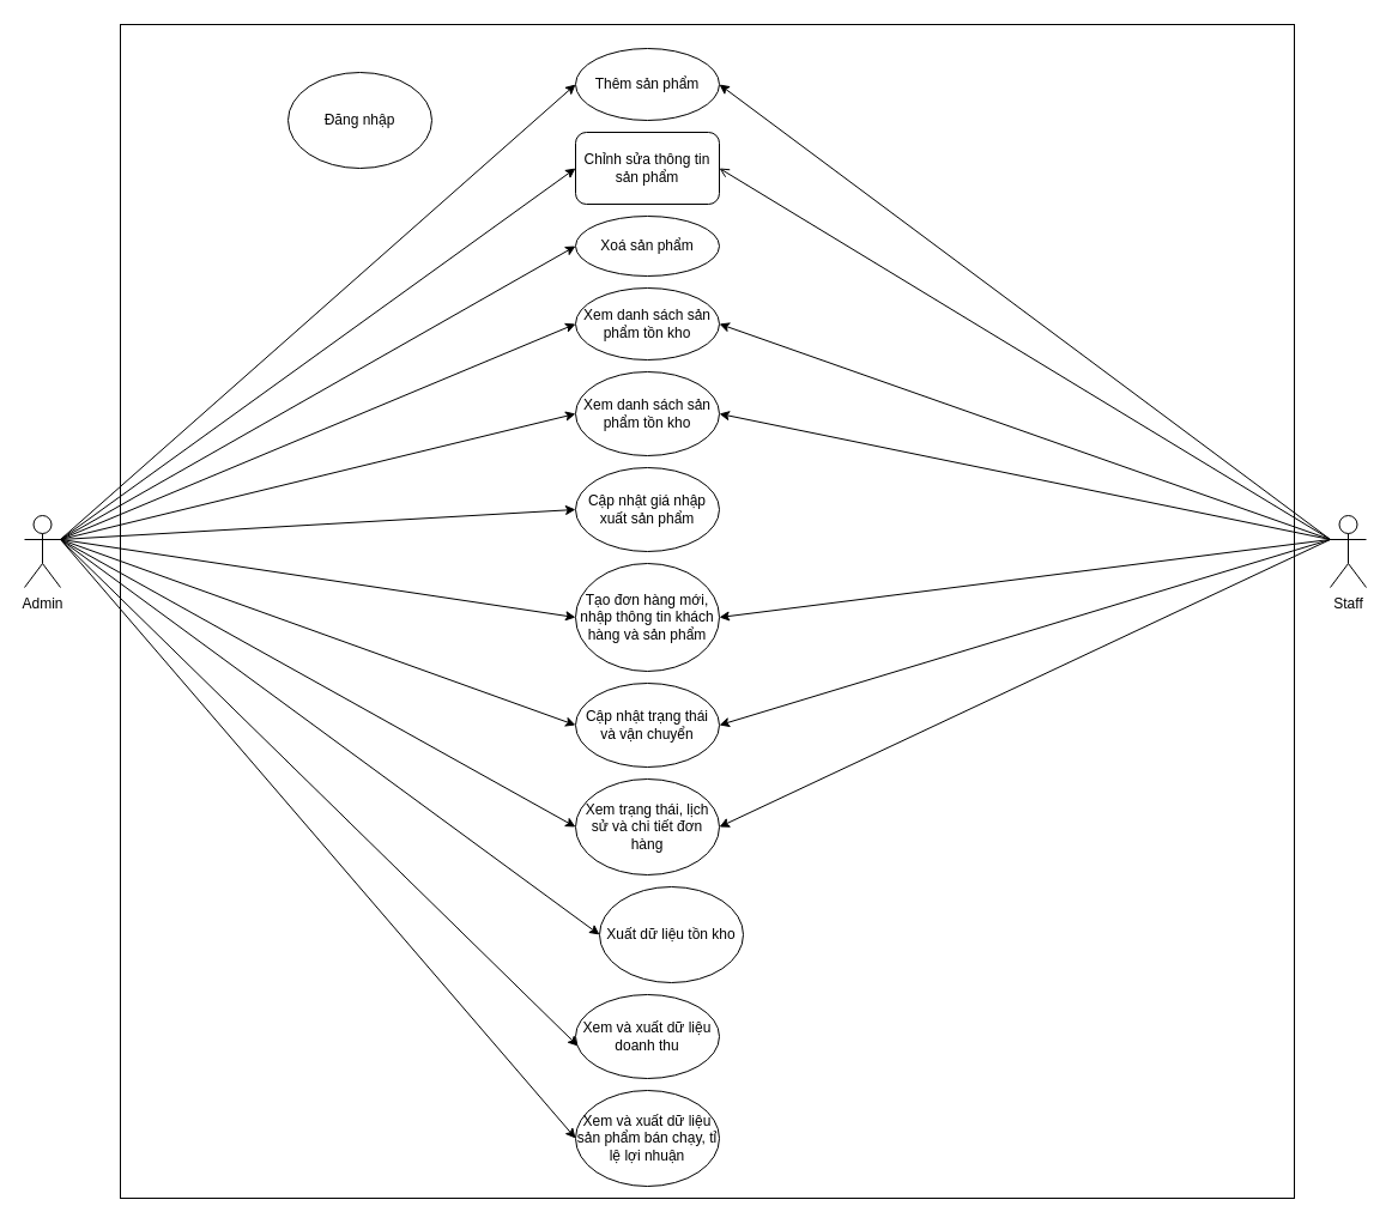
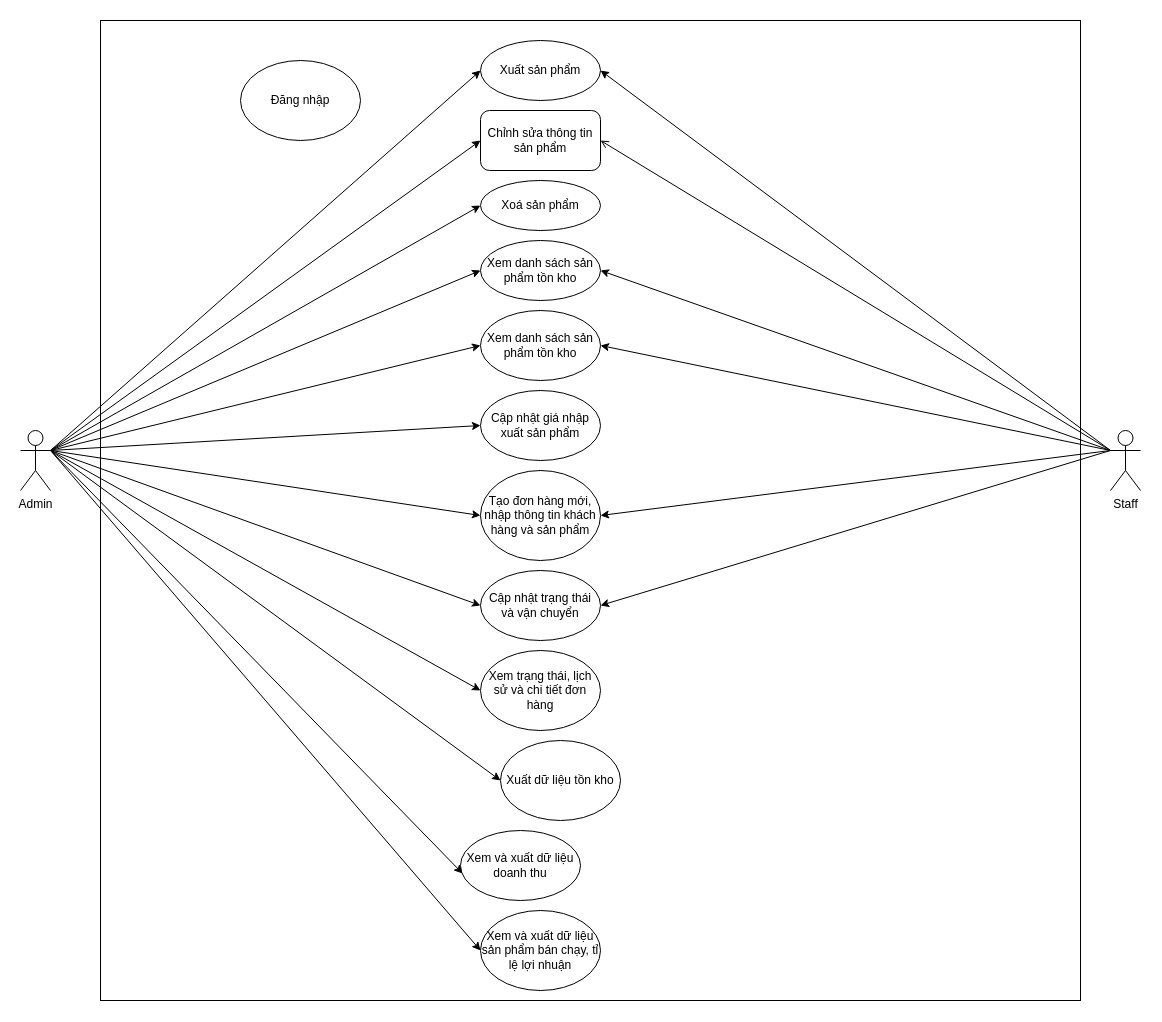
  <mxCell id="0" />
  <mxCell id="1" parent="0" />
  <mxCell id="2" value="" style="whiteSpace=wrap;html=1;aspect=fixed;" vertex="1" parent="1"><mxGeometry x="100" y="20" width="980" height="980" as="geometry" /></mxCell>
  <mxCell id="3" value="Admin" style="shape=umlActor;verticalLabelPosition=bottom;verticalAlign=top;html=1;outlineConnect=0;" vertex="1" parent="1"><mxGeometry x="20" y="430" width="30" height="60" as="geometry" /></mxCell>
  <mxCell id="4" value="Staff" style="shape=umlActor;verticalLabelPosition=bottom;verticalAlign=top;html=1;outlineConnect=0;" vertex="1" parent="1"><mxGeometry x="1110" y="430" width="30" height="60" as="geometry" /></mxCell>
  <mxCell id="5" value="Đăng nhập" style="ellipse;whiteSpace=wrap;html=1;" vertex="1" parent="1"><mxGeometry x="240" y="60" width="120" height="80" as="geometry" /></mxCell>
- <mxCell id="6" value="Thêm sản phẩm" style="ellipse;whiteSpace=wrap;html=1;" vertex="1" parent="1"><mxGeometry x="480" y="40" width="120" height="60" as="geometry" /></mxCell>
+ <mxCell id="6" value="Xuất sản phẩm" style="ellipse;whiteSpace=wrap;html=1;" vertex="1" parent="1"><mxGeometry x="480" y="40" width="120" height="60" as="geometry" /></mxCell>
  <mxCell id="7" value="" style="endArrow=classic;html=1;rounded=0;exitX=1;exitY=0.333;exitDx=0;exitDy=0;exitPerimeter=0;entryX=0;entryY=0.5;entryDx=0;entryDy=0;" edge="1" parent="1" source="3" target="6"><mxGeometry width="50" height="50" relative="1" as="geometry"><mxPoint x="620" y="570" as="sourcePoint" /><mxPoint x="670" y="520" as="targetPoint" /></mxGeometry></mxCell>
  <mxCell id="8" value="Chỉnh sửa thông tin sản phẩm" style="whiteSpace=wrap;html=1;rounded=1;" vertex="1" parent="1"><mxGeometry x="480" y="110" width="120" height="60" as="geometry" /></mxCell>
  <mxCell id="9" value="" style="endArrow=classic;html=1;rounded=0;exitX=1;exitY=0.333;exitDx=0;exitDy=0;exitPerimeter=0;entryX=0;entryY=0.5;entryDx=0;entryDy=0;" edge="1" parent="1" source="3" target="8"><mxGeometry width="50" height="50" relative="1" as="geometry"><mxPoint x="90" y="490" as="sourcePoint" /><mxPoint x="140" y="440" as="targetPoint" /></mxGeometry></mxCell>
  <mxCell id="10" value="" style="endArrow=classic;html=1;rounded=0;exitX=0;exitY=0.333;exitDx=0;exitDy=0;exitPerimeter=0;entryX=1;entryY=0.5;entryDx=0;entryDy=0;" edge="1" parent="1" source="4" target="6"><mxGeometry width="50" height="50" relative="1" as="geometry"><mxPoint x="1070" y="350" as="sourcePoint" /><mxPoint x="1120" y="300" as="targetPoint" /></mxGeometry></mxCell>
  <mxCell id="11" value="" style="endArrow=open;html=1;rounded=0;exitX=0;exitY=0.333;exitDx=0;exitDy=0;exitPerimeter=0;entryX=1;entryY=0.5;entryDx=0;entryDy=0;" edge="1" parent="1" source="4" target="8"><mxGeometry width="50" height="50" relative="1" as="geometry"><mxPoint x="1120" y="460" as="sourcePoint" /><mxPoint x="610" y="90" as="targetPoint" /></mxGeometry></mxCell>
  <mxCell id="12" value="Xoá sản phẩm" style="ellipse;whiteSpace=wrap;html=1;" vertex="1" parent="1"><mxGeometry x="480" y="180" width="120" height="50" as="geometry" /></mxCell>
  <mxCell id="13" value="" style="endArrow=classic;html=1;rounded=0;exitX=1;exitY=0.333;exitDx=0;exitDy=0;exitPerimeter=0;entryX=0;entryY=0.5;entryDx=0;entryDy=0;" edge="1" parent="1" source="3" target="12"><mxGeometry width="50" height="50" relative="1" as="geometry"><mxPoint x="60" y="460" as="sourcePoint" /><mxPoint x="490" y="180" as="targetPoint" /></mxGeometry></mxCell>
  <mxCell id="14" value="Xem danh sách sản phẩm tồn kho" style="ellipse;whiteSpace=wrap;html=1;" vertex="1" parent="1"><mxGeometry x="480" y="240" width="120" height="60" as="geometry" /></mxCell>
  <mxCell id="15" value="" style="endArrow=classic;html=1;rounded=0;exitX=1;exitY=0.333;exitDx=0;exitDy=0;exitPerimeter=0;entryX=0;entryY=0.5;entryDx=0;entryDy=0;" edge="1" parent="1" source="3" target="14"><mxGeometry width="50" height="50" relative="1" as="geometry"><mxPoint x="60" y="460" as="sourcePoint" /><mxPoint x="490" y="270" as="targetPoint" /></mxGeometry></mxCell>
  <mxCell id="16" value="" style="endArrow=classic;html=1;rounded=0;exitX=0;exitY=0.333;exitDx=0;exitDy=0;exitPerimeter=0;entryX=1;entryY=0.5;entryDx=0;entryDy=0;" edge="1" parent="1" source="4" target="14"><mxGeometry width="50" height="50" relative="1" as="geometry"><mxPoint x="1120" y="460" as="sourcePoint" /><mxPoint x="610" y="180" as="targetPoint" /></mxGeometry></mxCell>
  <mxCell id="17" value="Xem danh sách sản phẩm tồn kho" style="ellipse;whiteSpace=wrap;html=1;" vertex="1" parent="1"><mxGeometry x="480" y="310" width="120" height="70" as="geometry" /></mxCell>
  <mxCell id="18" value="" style="endArrow=classic;html=1;rounded=0;entryX=0;entryY=0.5;entryDx=0;entryDy=0;exitX=1;exitY=0.333;exitDx=0;exitDy=0;exitPerimeter=0;" edge="1" parent="1" source="3" target="17"><mxGeometry width="50" height="50" relative="1" as="geometry"><mxPoint x="50" y="450" as="sourcePoint" /><mxPoint x="490" y="360" as="targetPoint" /></mxGeometry></mxCell>
  <mxCell id="19" value="" style="endArrow=classic;html=1;rounded=0;exitX=0;exitY=0.333;exitDx=0;exitDy=0;exitPerimeter=0;entryX=1;entryY=0.5;entryDx=0;entryDy=0;" edge="1" parent="1" source="4" target="17"><mxGeometry width="50" height="50" relative="1" as="geometry"><mxPoint x="1120" y="460" as="sourcePoint" /><mxPoint x="610" y="360" as="targetPoint" /></mxGeometry></mxCell>
  <mxCell id="20" value="Cập nhật giá nhập xuất sản phẩm" style="ellipse;whiteSpace=wrap;html=1;" vertex="1" parent="1"><mxGeometry x="480" y="390" width="120" height="70" as="geometry" /></mxCell>
  <mxCell id="21" value="" style="endArrow=classic;html=1;rounded=0;entryX=0;entryY=0.5;entryDx=0;entryDy=0;exitX=1;exitY=0.333;exitDx=0;exitDy=0;exitPerimeter=0;" edge="1" parent="1" source="3" target="20"><mxGeometry width="50" height="50" relative="1" as="geometry"><mxPoint x="60" y="460" as="sourcePoint" /><mxPoint x="490" y="355" as="targetPoint" /></mxGeometry></mxCell>
  <mxCell id="22" value="Tạo đơn hàng mới, nhập thông tin khách hàng và sản phẩm" style="ellipse;whiteSpace=wrap;html=1;" vertex="1" parent="1"><mxGeometry x="480" y="470" width="120" height="90" as="geometry" /></mxCell>
  <mxCell id="23" value="" style="endArrow=classic;html=1;rounded=0;entryX=0;entryY=0.5;entryDx=0;entryDy=0;exitX=1;exitY=0.333;exitDx=0;exitDy=0;exitPerimeter=0;" edge="1" parent="1" source="3" target="22"><mxGeometry width="50" height="50" relative="1" as="geometry"><mxPoint x="60" y="460" as="sourcePoint" /><mxPoint x="490" y="435" as="targetPoint" /></mxGeometry></mxCell>
  <mxCell id="24" value="" style="endArrow=classic;html=1;rounded=0;entryX=1;entryY=0.5;entryDx=0;entryDy=0;exitX=0;exitY=0.333;exitDx=0;exitDy=0;exitPerimeter=0;" edge="1" parent="1" source="4" target="22"><mxGeometry width="50" height="50" relative="1" as="geometry"><mxPoint x="1110" y="450" as="sourcePoint" /><mxPoint x="610" y="355" as="targetPoint" /></mxGeometry></mxCell>
  <mxCell id="25" value="Cập nhật trạng thái và vận chuyển" style="ellipse;whiteSpace=wrap;html=1;" vertex="1" parent="1"><mxGeometry x="480" y="570" width="120" height="70" as="geometry" /></mxCell>
  <mxCell id="26" value="" style="endArrow=classic;html=1;rounded=0;entryX=0;entryY=0.5;entryDx=0;entryDy=0;exitX=1;exitY=0.333;exitDx=0;exitDy=0;exitPerimeter=0;" edge="1" parent="1" source="3" target="25"><mxGeometry width="50" height="50" relative="1" as="geometry"><mxPoint x="60" y="460" as="sourcePoint" /><mxPoint x="490" y="525" as="targetPoint" /></mxGeometry></mxCell>
  <mxCell id="27" value="" style="endArrow=classic;html=1;rounded=0;entryX=1;entryY=0.5;entryDx=0;entryDy=0;exitX=0;exitY=0.333;exitDx=0;exitDy=0;exitPerimeter=0;" edge="1" parent="1" source="4" target="25"><mxGeometry width="50" height="50" relative="1" as="geometry"><mxPoint x="1120" y="460" as="sourcePoint" /><mxPoint x="610" y="525" as="targetPoint" /></mxGeometry></mxCell>
  <mxCell id="28" value="Xem trạng thái, lịch sử và chi tiết đơn hàng" style="ellipse;whiteSpace=wrap;html=1;" vertex="1" parent="1"><mxGeometry x="480" y="650" width="120" height="80" as="geometry" /></mxCell>
  <mxCell id="29" value="" style="endArrow=classic;html=1;rounded=0;entryX=0;entryY=0.5;entryDx=0;entryDy=0;exitX=1;exitY=0.333;exitDx=0;exitDy=0;exitPerimeter=0;" edge="1" parent="1" source="3" target="28"><mxGeometry width="50" height="50" relative="1" as="geometry"><mxPoint x="60" y="460" as="sourcePoint" /><mxPoint x="490" y="615" as="targetPoint" /></mxGeometry></mxCell>
- <mxCell id="30" value="" style="endArrow=classic;html=1;rounded=0;entryX=1;entryY=0.5;entryDx=0;entryDy=0;exitX=0;exitY=0.333;exitDx=0;exitDy=0;exitPerimeter=0;" edge="1" parent="1" source="4" target="28"><mxGeometry width="50" height="50" relative="1" as="geometry"><mxPoint x="1120" y="460" as="sourcePoint" /><mxPoint x="610" y="615" as="targetPoint" /></mxGeometry></mxCell>
  <mxCell id="31" value="Xuất dữ liệu tồn kho" style="ellipse;whiteSpace=wrap;html=1;" vertex="1" parent="1"><mxGeometry x="500" y="740" width="120" height="80" as="geometry" /></mxCell>
- <mxCell id="32" value="Xem và xuất dữ liệu doanh thu" style="ellipse;whiteSpace=wrap;html=1;" vertex="1" parent="1"><mxGeometry x="480" y="830" width="120" height="70" as="geometry" /></mxCell>
+ <mxCell id="32" value="Xem và xuất dữ liệu doanh thu" style="ellipse;whiteSpace=wrap;html=1;" vertex="1" parent="1"><mxGeometry x="460" y="830" width="120" height="70" as="geometry" /></mxCell>
  <mxCell id="33" value="Xem và xuất dữ liệu sản phẩm bán chạy, tỉ lệ lợi nhuận" style="ellipse;whiteSpace=wrap;html=1;" vertex="1" parent="1"><mxGeometry x="480" y="910" width="120" height="80" as="geometry" /></mxCell>
  <mxCell id="34" value="" style="endArrow=classic;html=1;rounded=0;entryX=0;entryY=0.5;entryDx=0;entryDy=0;exitX=1;exitY=0.333;exitDx=0;exitDy=0;exitPerimeter=0;" edge="1" parent="1" source="3" target="31"><mxGeometry width="50" height="50" relative="1" as="geometry"><mxPoint x="60" y="460" as="sourcePoint" /><mxPoint x="490" y="700" as="targetPoint" /></mxGeometry></mxCell>
  <mxCell id="35" value="" style="endArrow=classic;html=1;rounded=0;entryX=0.017;entryY=0.614;entryDx=0;entryDy=0;exitX=1;exitY=0.333;exitDx=0;exitDy=0;exitPerimeter=0;entryPerimeter=0;" edge="1" parent="1" source="3" target="32"><mxGeometry width="50" height="50" relative="1" as="geometry"><mxPoint x="70" y="470" as="sourcePoint" /><mxPoint x="500" y="710" as="targetPoint" /></mxGeometry></mxCell>
  <mxCell id="36" value="" style="endArrow=classic;html=1;rounded=0;entryX=0;entryY=0.5;entryDx=0;entryDy=0;exitX=1;exitY=0.333;exitDx=0;exitDy=0;exitPerimeter=0;" edge="1" parent="1" source="3" target="33"><mxGeometry width="50" height="50" relative="1" as="geometry"><mxPoint x="80" y="480" as="sourcePoint" /><mxPoint x="510" y="720" as="targetPoint" /></mxGeometry></mxCell>
